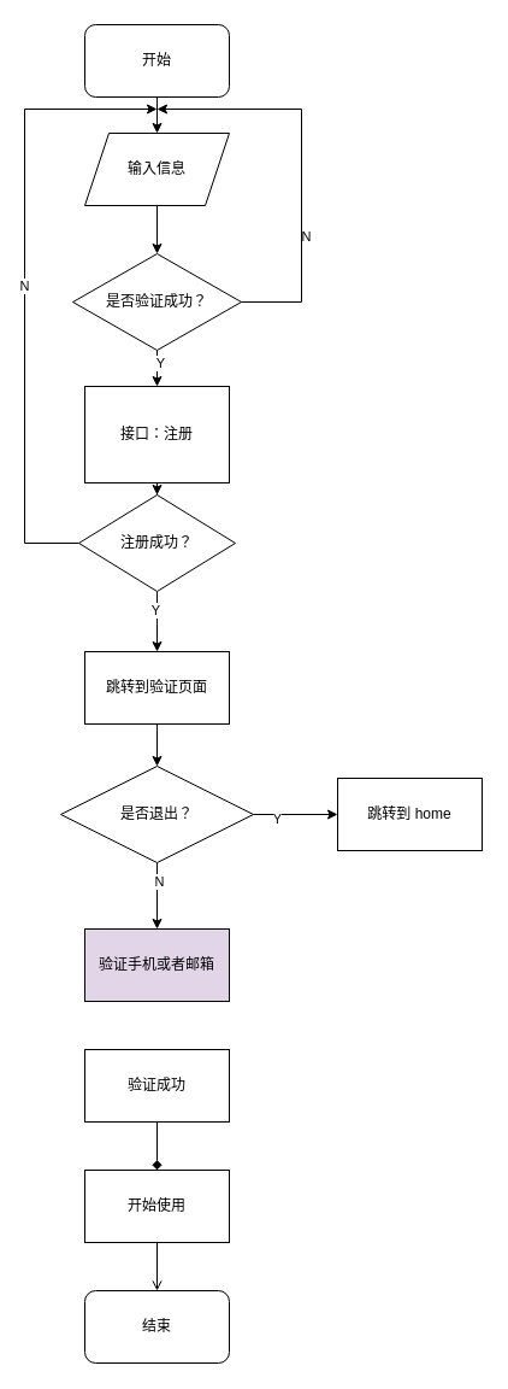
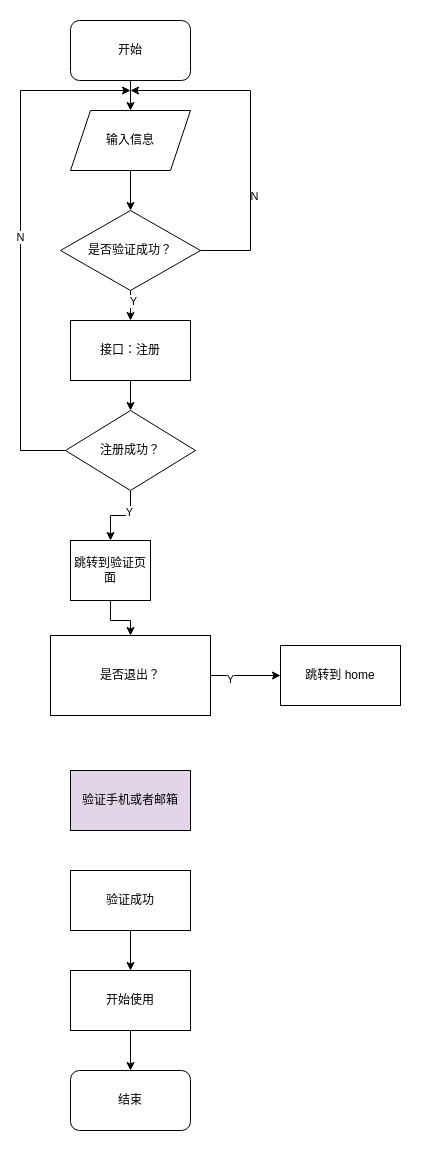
  <mxCell id="0" />
  <mxCell id="1" parent="0" />
  <mxCell id="2" style="edgeStyle=orthogonalEdgeStyle;rounded=0;orthogonalLoop=1;jettySize=auto;html=1;" edge="1" parent="1" source="3" target="5"><mxGeometry relative="1" as="geometry" /></mxCell>
  <mxCell id="3" value="开始" style="rounded=1;whiteSpace=wrap;html=1;" vertex="1" parent="1"><mxGeometry x="70" y="20" width="120" height="60" as="geometry" /></mxCell>
  <mxCell id="4" style="edgeStyle=orthogonalEdgeStyle;rounded=0;orthogonalLoop=1;jettySize=auto;html=1;" edge="1" parent="1" source="5" target="10"><mxGeometry relative="1" as="geometry" /></mxCell>
  <mxCell id="5" value="输入信息" style="shape=parallelogram;perimeter=parallelogramPerimeter;whiteSpace=wrap;html=1;fixedSize=1;" vertex="1" parent="1"><mxGeometry x="70" y="110" width="120" height="60" as="geometry" /></mxCell>
  <mxCell id="6" style="edgeStyle=orthogonalEdgeStyle;rounded=0;orthogonalLoop=1;jettySize=auto;html=1;" edge="1" parent="1" source="10"><mxGeometry relative="1" as="geometry"><mxPoint x="130" y="90" as="targetPoint" /><Array as="points"><mxPoint x="250" y="250" /><mxPoint x="250" y="90" /></Array></mxGeometry></mxCell>
  <mxCell id="7" value="N" style="edgeLabel;html=1;align=center;verticalAlign=middle;resizable=0;points=[];" vertex="1" connectable="0" parent="6"><mxGeometry x="-0.364" y="-3" relative="1" as="geometry"><mxPoint as="offset" /></mxGeometry></mxCell>
  <mxCell id="8" style="edgeStyle=orthogonalEdgeStyle;rounded=0;orthogonalLoop=1;jettySize=auto;html=1;entryX=0.5;entryY=0;entryDx=0;entryDy=0;" edge="1" parent="1" source="10" target="23"><mxGeometry relative="1" as="geometry" /></mxCell>
  <mxCell id="9" value="Y" style="edgeLabel;html=1;align=center;verticalAlign=middle;resizable=0;points=[];" vertex="1" connectable="0" parent="8"><mxGeometry x="0.2" y="2" relative="1" as="geometry"><mxPoint as="offset" /></mxGeometry></mxCell>
  <mxCell id="10" value="是否验证成功？" style="rhombus;whiteSpace=wrap;html=1;" vertex="1" parent="1"><mxGeometry x="60" y="210" width="140" height="80" as="geometry" /></mxCell>
  <mxCell id="11" style="edgeStyle=orthogonalEdgeStyle;rounded=0;orthogonalLoop=1;jettySize=auto;html=1;" edge="1" parent="1" source="12" target="18"><mxGeometry relative="1" as="geometry" /></mxCell>
- <mxCell id="12" value="跳转到验证页面" style="rounded=0;whiteSpace=wrap;html=1;" vertex="1" parent="1"><mxGeometry x="70" y="540" width="120" height="60" as="geometry" /></mxCell>
+ <mxCell id="12" value="跳转到验证页面" style="rounded=0;whiteSpace=wrap;html=1;" vertex="1" parent="1"><mxGeometry x="70" y="540" width="80" height="60" as="geometry" /></mxCell>
  <mxCell id="13" value="验证手机或者邮箱" style="rounded=0;whiteSpace=wrap;html=1;fillColor=#e1d5e7;" vertex="1" parent="1"><mxGeometry x="70" y="770" width="120" height="60" as="geometry" /></mxCell>
- <mxCell id="14" style="edgeStyle=orthogonalEdgeStyle;rounded=0;orthogonalLoop=1;jettySize=auto;html=1;" edge="1" parent="1" source="18" target="13"><mxGeometry relative="1" as="geometry" /></mxCell>
- <mxCell id="15" value="N" style="edgeLabel;html=1;align=center;verticalAlign=middle;resizable=0;points=[];" vertex="1" connectable="0" parent="14"><mxGeometry x="-0.455" y="1" relative="1" as="geometry"><mxPoint as="offset" /></mxGeometry></mxCell>
  <mxCell id="16" style="edgeStyle=orthogonalEdgeStyle;rounded=0;orthogonalLoop=1;jettySize=auto;html=1;entryX=0;entryY=0.5;entryDx=0;entryDy=0;" edge="1" parent="1" source="18" target="19"><mxGeometry relative="1" as="geometry" /></mxCell>
  <mxCell id="17" value="Y" style="edgeLabel;html=1;align=center;verticalAlign=middle;resizable=0;points=[];" vertex="1" connectable="0" parent="16"><mxGeometry x="-0.457" y="-3" relative="1" as="geometry"><mxPoint as="offset" /></mxGeometry></mxCell>
- <mxCell id="18" value="是否退出？" style="rhombus;whiteSpace=wrap;html=1;" vertex="1" parent="1"><mxGeometry x="50" y="635" width="160" height="80" as="geometry" /></mxCell>
+ <mxCell id="18" value="是否退出？" style="whiteSpace=wrap;html=1;rounded=0;" vertex="1" parent="1"><mxGeometry x="50" y="635" width="160" height="80" as="geometry" /></mxCell>
  <mxCell id="19" value="跳转到 home" style="rounded=0;whiteSpace=wrap;html=1;" vertex="1" parent="1"><mxGeometry x="280" y="645" width="120" height="60" as="geometry" /></mxCell>
- <mxCell id="20" style="edgeStyle=orthogonalEdgeStyle;rounded=0;orthogonalLoop=1;jettySize=auto;html=1;entryX=0.5;entryY=0;entryDx=0;entryDy=0;endArrow=diamond;" edge="1" parent="1" source="21" target="29"><mxGeometry relative="1" as="geometry" /></mxCell>
+ <mxCell id="20" style="edgeStyle=orthogonalEdgeStyle;rounded=0;orthogonalLoop=1;jettySize=auto;html=1;entryX=0.5;entryY=0;entryDx=0;entryDy=0;" edge="1" parent="1" source="21" target="29"><mxGeometry relative="1" as="geometry" /></mxCell>
  <mxCell id="21" value="验证成功" style="rounded=0;whiteSpace=wrap;html=1;" vertex="1" parent="1"><mxGeometry x="70" y="870" width="120" height="60" as="geometry" /></mxCell>
  <mxCell id="22" style="edgeStyle=orthogonalEdgeStyle;rounded=0;orthogonalLoop=1;jettySize=auto;html=1;entryX=0.5;entryY=0;entryDx=0;entryDy=0;" edge="1" parent="1" source="23" target="27"><mxGeometry relative="1" as="geometry" /></mxCell>
- <mxCell id="23" value="接口：注册" style="rounded=0;whiteSpace=wrap;html=1;" vertex="1" parent="1"><mxGeometry x="70" y="320" width="120" height="80" as="geometry" /></mxCell>
+ <mxCell id="23" value="接口：注册" style="rounded=0;whiteSpace=wrap;html=1;" vertex="1" parent="1"><mxGeometry x="70" y="320" width="120" height="60" as="geometry" /></mxCell>
  <mxCell id="24" style="edgeStyle=orthogonalEdgeStyle;rounded=0;orthogonalLoop=1;jettySize=auto;html=1;" edge="1" parent="1" source="27" target="12"><mxGeometry relative="1" as="geometry" /></mxCell>
  <mxCell id="25" value="Y" style="edgeLabel;html=1;align=center;verticalAlign=middle;resizable=0;points=[];" vertex="1" connectable="0" parent="24"><mxGeometry x="-0.4" y="-2" relative="1" as="geometry"><mxPoint as="offset" /></mxGeometry></mxCell>
  <mxCell id="26" value="N" style="edgeStyle=orthogonalEdgeStyle;rounded=0;orthogonalLoop=1;jettySize=auto;html=1;" edge="1" parent="1" source="27"><mxGeometry relative="1" as="geometry"><mxPoint x="130" y="90" as="targetPoint" /><Array as="points"><mxPoint x="20" y="450" /><mxPoint x="20" y="90" /></Array></mxGeometry></mxCell>
  <mxCell id="27" value="注册成功？" style="rhombus;whiteSpace=wrap;html=1;" vertex="1" parent="1"><mxGeometry x="65" y="410" width="130" height="80" as="geometry" /></mxCell>
- <mxCell id="28" style="edgeStyle=orthogonalEdgeStyle;rounded=0;orthogonalLoop=1;jettySize=auto;html=1;endArrow=open;" edge="1" parent="1" source="29" target="30"><mxGeometry relative="1" as="geometry" /></mxCell>
+ <mxCell id="28" style="edgeStyle=orthogonalEdgeStyle;rounded=0;orthogonalLoop=1;jettySize=auto;html=1;" edge="1" parent="1" source="29" target="30"><mxGeometry relative="1" as="geometry" /></mxCell>
  <mxCell id="29" value="开始使用" style="rounded=0;whiteSpace=wrap;html=1;" vertex="1" parent="1"><mxGeometry x="70" y="970" width="120" height="60" as="geometry" /></mxCell>
  <mxCell id="30" value="结束" style="rounded=1;whiteSpace=wrap;html=1;" vertex="1" parent="1"><mxGeometry x="70" y="1070" width="120" height="60" as="geometry" /></mxCell>
